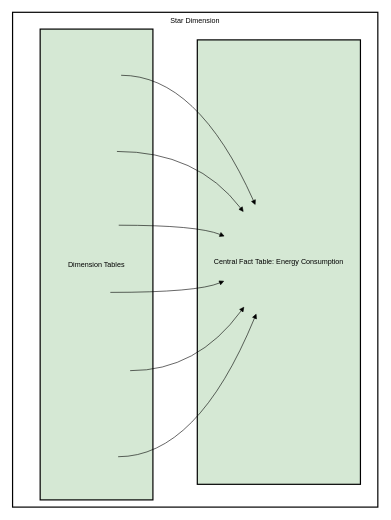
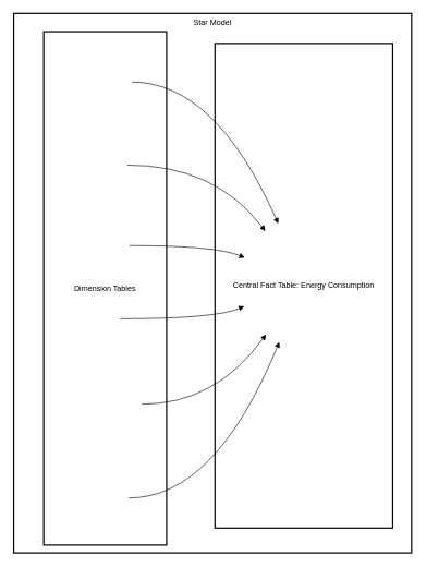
  <mxCell id="0" />
  <mxCell id="1" parent="0" />
- <mxCell id="2" value="Star Dimension" style="whiteSpace=wrap;strokeWidth=2;verticalAlign=top;" vertex="1" parent="1"><mxGeometry x="20" y="20" width="609" height="825" as="geometry" /></mxCell>
+ <mxCell id="2" value="Star Model" style="whiteSpace=wrap;strokeWidth=2;verticalAlign=top;" vertex="1" parent="1"><mxGeometry x="20" y="20" width="609" height="825" as="geometry" /></mxCell>
  <mxCell id="3" value="Energy Consumption Fact" style="ellipse;aspect=fixed;strokeWidth=2;whiteSpace=wrap;" vertex="1" parent="2"><mxGeometry x="346" y="313" width="197" height="197" as="geometry" /></mxCell>
- <mxCell id="4" value="Central Fact Table: Energy Consumption" style="whiteSpace=wrap;strokeWidth=2;fillColor=#d5e8d4;" vertex="1" parent="2"><mxGeometry x="308" y="46" width="272" height="741" as="geometry" /></mxCell>
+ <mxCell id="4" value="Central Fact Table: Energy Consumption" style="whiteSpace=wrap;strokeWidth=2;" vertex="1" parent="2"><mxGeometry x="308" y="46" width="272" height="741" as="geometry" /></mxCell>
  <mxCell id="5" value="Customer" style="ellipse;aspect=fixed;strokeWidth=2;whiteSpace=wrap;" vertex="1" parent="2"><mxGeometry x="97" y="63" width="84" height="84" as="geometry" /></mxCell>
  <mxCell id="6" value="Product" style="ellipse;aspect=fixed;strokeWidth=2;whiteSpace=wrap;" vertex="1" parent="2"><mxGeometry x="104" y="197" width="70" height="70" as="geometry" /></mxCell>
  <mxCell id="7" value="Location" style="ellipse;aspect=fixed;strokeWidth=2;whiteSpace=wrap;" vertex="1" parent="2"><mxGeometry x="101" y="317" width="76" height="76" as="geometry" /></mxCell>
  <mxCell id="8" value="Date" style="ellipse;aspect=fixed;strokeWidth=2;whiteSpace=wrap;" vertex="1" parent="2"><mxGeometry x="115" y="443" width="48" height="48" as="geometry" /></mxCell>
  <mxCell id="9" value="Manufacturer" style="ellipse;aspect=fixed;strokeWidth=2;whiteSpace=wrap;" vertex="1" parent="2"><mxGeometry x="83" y="541" width="113" height="113" as="geometry" /></mxCell>
  <mxCell id="10" value="Supplier" style="ellipse;aspect=fixed;strokeWidth=2;whiteSpace=wrap;" vertex="1" parent="2"><mxGeometry x="102" y="704" width="74" height="74" as="geometry" /></mxCell>
- <mxCell id="11" value="Dimension Tables" style="whiteSpace=wrap;strokeWidth=2;fillColor=#d5e8d4;" vertex="1" parent="2"><mxGeometry x="46" y="28" width="188" height="785" as="geometry" /></mxCell>
+ <mxCell id="11" value="Dimension Tables" style="whiteSpace=wrap;strokeWidth=2;" vertex="1" parent="2"><mxGeometry x="46" y="28" width="188" height="785" as="geometry" /></mxCell>
  <mxCell id="12" value="" style="curved=1;startArrow=none;endArrow=block;exitX=1;exitY=0.5;entryX=0.28;entryY=0;" edge="1" parent="2" source="5" target="3"><mxGeometry relative="1" as="geometry"><Array as="points"><mxPoint x="308" y="105" /></Array></mxGeometry></mxCell>
  <mxCell id="13" value="" style="curved=1;startArrow=none;endArrow=block;exitX=1;exitY=0.5;entryX=0.12;entryY=0;" edge="1" parent="2" source="6" target="3"><mxGeometry relative="1" as="geometry"><Array as="points"><mxPoint x="308" y="232" /></Array></mxGeometry></mxCell>
  <mxCell id="14" value="" style="curved=1;startArrow=none;endArrow=block;exitX=1.01;exitY=0.5;entryX=0;entryY=0.29;" edge="1" parent="2" source="7" target="3"><mxGeometry relative="1" as="geometry"><Array as="points"><mxPoint x="308" y="355" /></Array></mxGeometry></mxCell>
  <mxCell id="15" value="" style="curved=1;startArrow=none;endArrow=block;exitX=1.01;exitY=0.51;entryX=0;entryY=0.7;" edge="1" parent="2" source="8" target="3"><mxGeometry relative="1" as="geometry"><Array as="points"><mxPoint x="308" y="467" /></Array></mxGeometry></mxCell>
  <mxCell id="16" value="" style="curved=1;startArrow=none;endArrow=block;exitX=1;exitY=0.5;entryX=0.13;entryY=1;" edge="1" parent="2" source="9" target="3"><mxGeometry relative="1" as="geometry"><Array as="points"><mxPoint x="308" y="598" /></Array></mxGeometry></mxCell>
  <mxCell id="17" value="" style="curved=1;startArrow=none;endArrow=block;exitX=1.01;exitY=0.5;entryX=0.29;entryY=1;" edge="1" parent="2" source="10" target="3"><mxGeometry relative="1" as="geometry"><Array as="points"><mxPoint x="308" y="741" /></Array></mxGeometry></mxCell>
